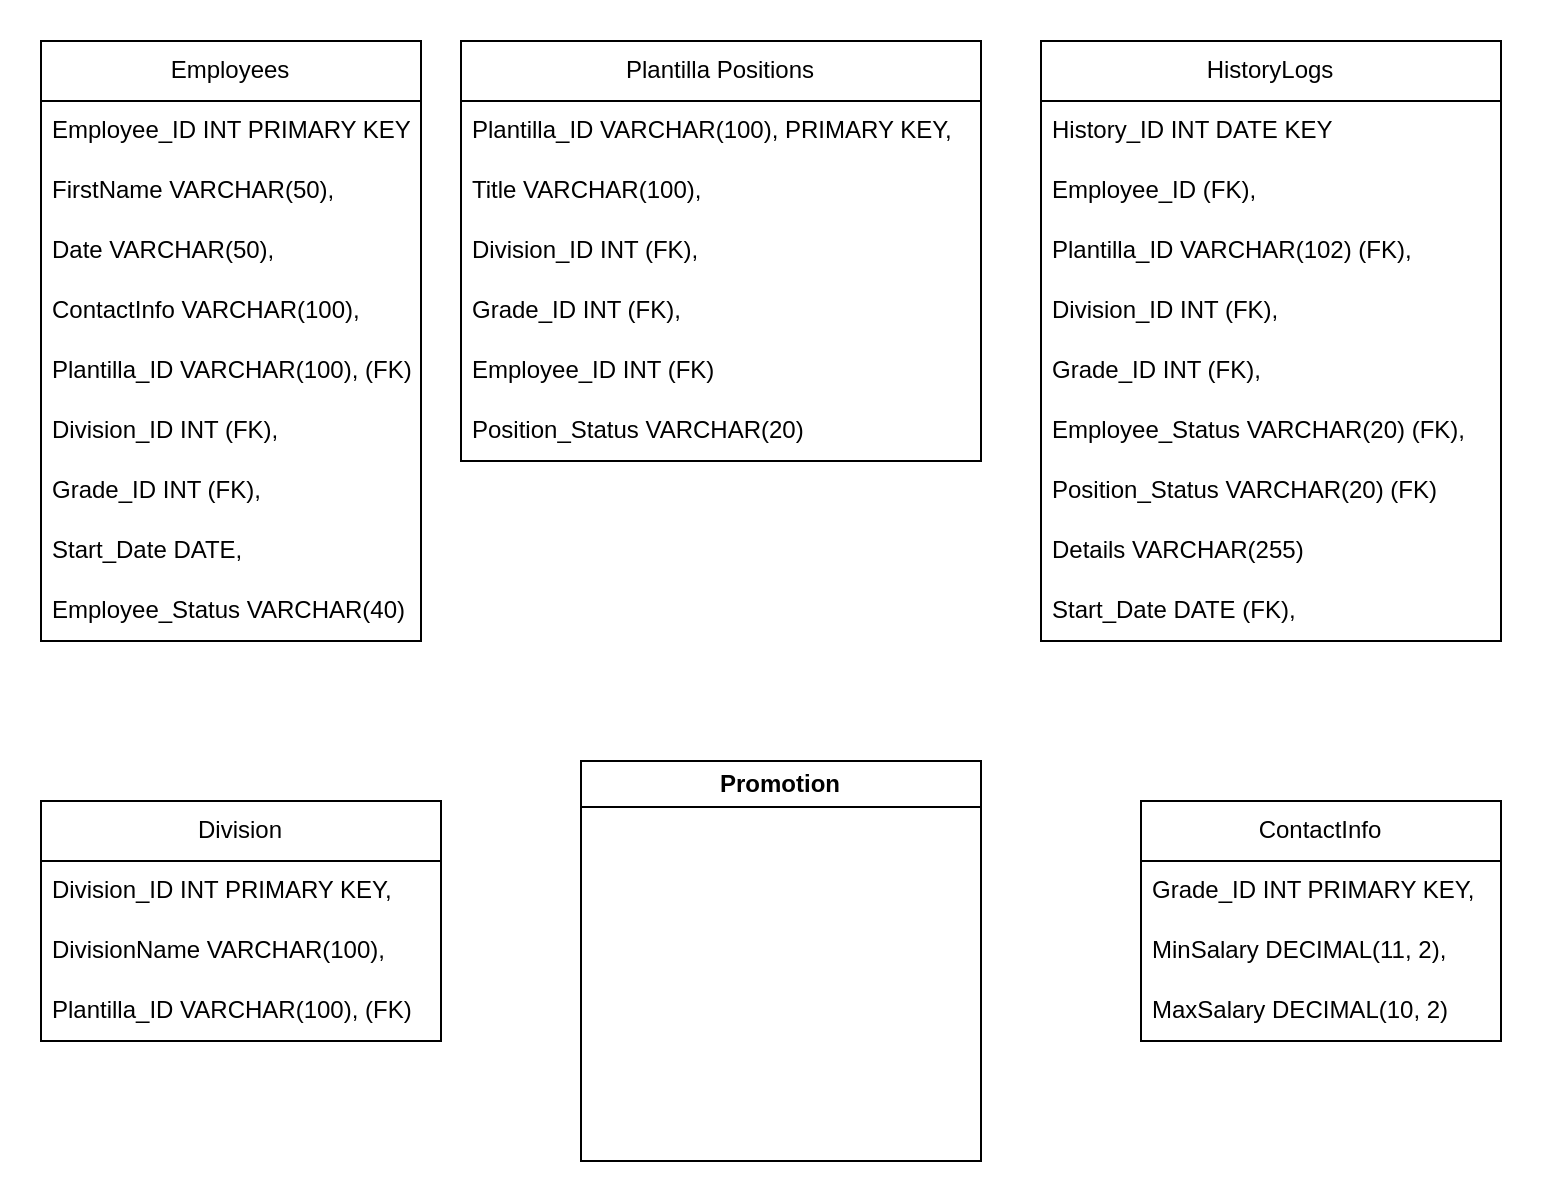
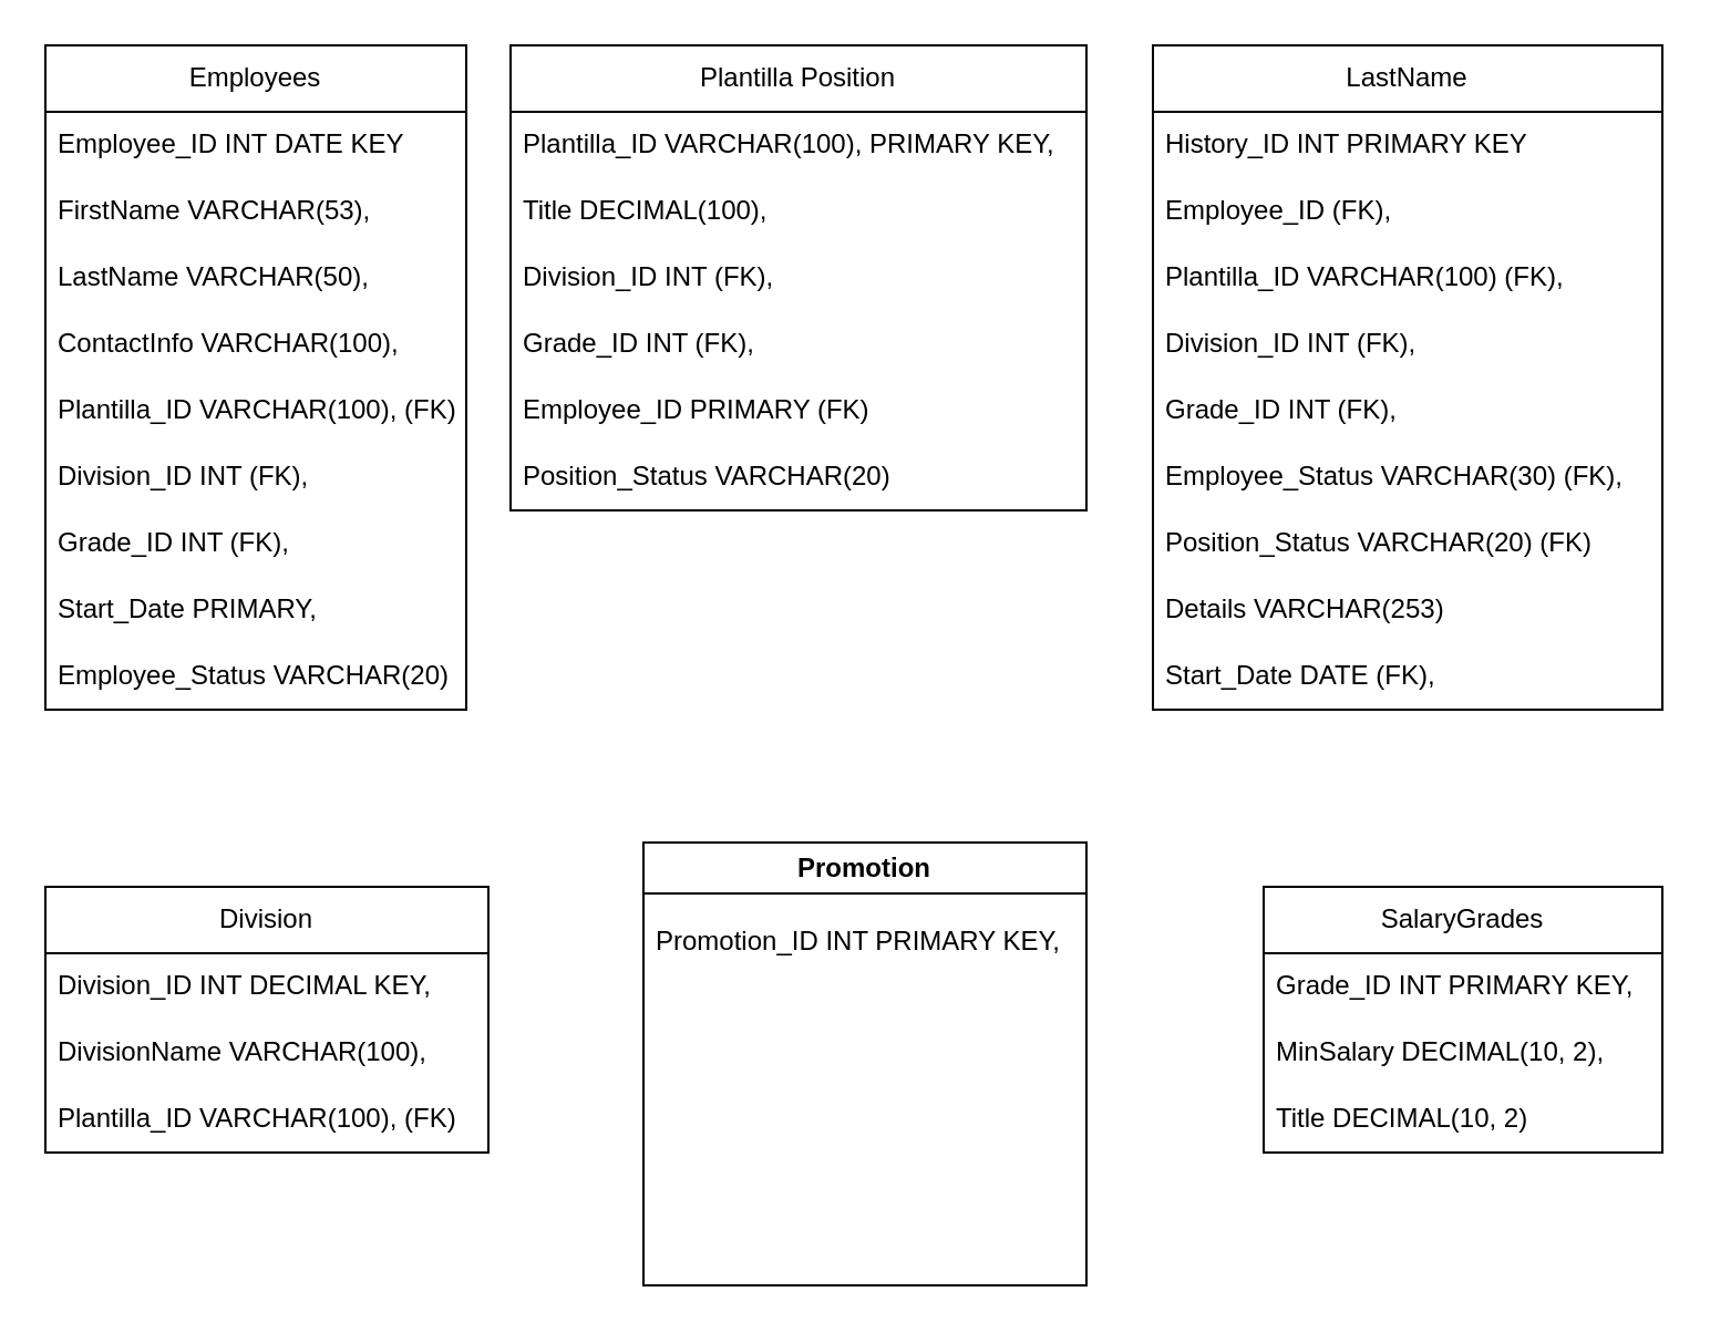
  <mxCell id="0" />
  <mxCell id="1" parent="0" />
  <mxCell id="2" value="Employees" style="swimlane;fontStyle=0;childLayout=stackLayout;horizontal=1;startSize=30;horizontalStack=0;resizeParent=1;resizeParentMax=0;resizeLast=0;collapsible=1;marginBottom=0;whiteSpace=wrap;html=1;labelBackgroundColor=none;" parent="1" vertex="1"><mxGeometry x="20" y="20" width="190" height="300" as="geometry"><mxRectangle x="10" y="140" width="100" height="30" as="alternateBounds" /></mxGeometry></mxCell>
- <mxCell id="3" value="Employee_ID INT PRIMARY KEY" style="text;strokeColor=none;fillColor=none;align=left;verticalAlign=middle;spacingLeft=4;spacingRight=4;overflow=hidden;points=[[0,0.5],[1,0.5]];portConstraint=eastwest;rotatable=0;whiteSpace=wrap;html=1;labelBackgroundColor=none;" parent="2" vertex="1"><mxGeometry y="30" width="190" height="30" as="geometry" /></mxCell>
- <mxCell id="4" value="FirstName VARCHAR(50)," style="text;strokeColor=none;fillColor=none;align=left;verticalAlign=middle;spacingLeft=4;spacingRight=4;overflow=hidden;points=[[0,0.5],[1,0.5]];portConstraint=eastwest;rotatable=0;whiteSpace=wrap;html=1;labelBackgroundColor=none;" parent="2" vertex="1"><mxGeometry y="60" width="190" height="30" as="geometry" /></mxCell>
- <mxCell id="5" value="Date VARCHAR(50)," style="text;strokeColor=none;fillColor=none;align=left;verticalAlign=middle;spacingLeft=4;spacingRight=4;overflow=hidden;points=[[0,0.5],[1,0.5]];portConstraint=eastwest;rotatable=0;whiteSpace=wrap;html=1;labelBackgroundColor=none;" parent="2" vertex="1"><mxGeometry y="90" width="190" height="30" as="geometry" /></mxCell>
+ <mxCell id="3" value="Employee_ID INT DATE KEY" style="text;strokeColor=none;fillColor=none;align=left;verticalAlign=middle;spacingLeft=4;spacingRight=4;overflow=hidden;points=[[0,0.5],[1,0.5]];portConstraint=eastwest;rotatable=0;whiteSpace=wrap;html=1;labelBackgroundColor=none;" parent="2" vertex="1"><mxGeometry y="30" width="190" height="30" as="geometry" /></mxCell>
+ <mxCell id="4" value="FirstName VARCHAR(53)," style="text;strokeColor=none;fillColor=none;align=left;verticalAlign=middle;spacingLeft=4;spacingRight=4;overflow=hidden;points=[[0,0.5],[1,0.5]];portConstraint=eastwest;rotatable=0;whiteSpace=wrap;html=1;labelBackgroundColor=none;" parent="2" vertex="1"><mxGeometry y="60" width="190" height="30" as="geometry" /></mxCell>
+ <mxCell id="5" value="LastName VARCHAR(50)," style="text;strokeColor=none;fillColor=none;align=left;verticalAlign=middle;spacingLeft=4;spacingRight=4;overflow=hidden;points=[[0,0.5],[1,0.5]];portConstraint=eastwest;rotatable=0;whiteSpace=wrap;html=1;labelBackgroundColor=none;" parent="2" vertex="1"><mxGeometry y="90" width="190" height="30" as="geometry" /></mxCell>
  <mxCell id="6" value="ContactInfo VARCHAR(100)," style="text;strokeColor=none;fillColor=none;align=left;verticalAlign=middle;spacingLeft=4;spacingRight=4;overflow=hidden;points=[[0,0.5],[1,0.5]];portConstraint=eastwest;rotatable=0;whiteSpace=wrap;html=1;labelBackgroundColor=none;" parent="2" vertex="1"><mxGeometry y="120" width="190" height="30" as="geometry" /></mxCell>
  <mxCell id="7" value="Plantilla_ID VARCHAR(100), (FK)" style="text;strokeColor=none;fillColor=none;align=left;verticalAlign=middle;spacingLeft=4;spacingRight=4;overflow=hidden;points=[[0,0.5],[1,0.5]];portConstraint=eastwest;rotatable=0;whiteSpace=wrap;html=1;labelBackgroundColor=none;" parent="2" vertex="1"><mxGeometry y="150" width="190" height="30" as="geometry" /></mxCell>
  <mxCell id="8" value="Division_ID INT (FK)," style="text;strokeColor=none;fillColor=none;align=left;verticalAlign=middle;spacingLeft=4;spacingRight=4;overflow=hidden;points=[[0,0.5],[1,0.5]];portConstraint=eastwest;rotatable=0;whiteSpace=wrap;html=1;labelBackgroundColor=none;" parent="2" vertex="1"><mxGeometry y="180" width="190" height="30" as="geometry" /></mxCell>
  <mxCell id="9" value="Grade_ID INT (FK)," style="text;strokeColor=none;fillColor=none;align=left;verticalAlign=middle;spacingLeft=4;spacingRight=4;overflow=hidden;points=[[0,0.5],[1,0.5]];portConstraint=eastwest;rotatable=0;whiteSpace=wrap;html=1;labelBackgroundColor=none;" parent="2" vertex="1"><mxGeometry y="210" width="190" height="30" as="geometry" /></mxCell>
- <mxCell id="10" value="Start_Date DATE," style="text;strokeColor=none;fillColor=none;align=left;verticalAlign=middle;spacingLeft=4;spacingRight=4;overflow=hidden;points=[[0,0.5],[1,0.5]];portConstraint=eastwest;rotatable=0;whiteSpace=wrap;html=1;labelBackgroundColor=none;" parent="2" vertex="1"><mxGeometry y="240" width="190" height="30" as="geometry" /></mxCell>
- <mxCell id="11" value="Employee_Status VARCHAR(40)" style="text;strokeColor=none;fillColor=none;align=left;verticalAlign=middle;spacingLeft=4;spacingRight=4;overflow=hidden;points=[[0,0.5],[1,0.5]];portConstraint=eastwest;rotatable=0;whiteSpace=wrap;html=1;labelBackgroundColor=none;" parent="2" vertex="1"><mxGeometry y="270" width="190" height="30" as="geometry" /></mxCell>
- <mxCell id="12" value="Plantilla Positions" style="swimlane;fontStyle=0;childLayout=stackLayout;horizontal=1;startSize=30;horizontalStack=0;resizeParent=1;resizeParentMax=0;resizeLast=0;collapsible=1;marginBottom=0;whiteSpace=wrap;html=1;labelBackgroundColor=none;" parent="1" vertex="1"><mxGeometry x="230" y="20" width="260" height="210" as="geometry" /></mxCell>
+ <mxCell id="10" value="Start_Date PRIMARY," style="text;strokeColor=none;fillColor=none;align=left;verticalAlign=middle;spacingLeft=4;spacingRight=4;overflow=hidden;points=[[0,0.5],[1,0.5]];portConstraint=eastwest;rotatable=0;whiteSpace=wrap;html=1;labelBackgroundColor=none;" parent="2" vertex="1"><mxGeometry y="240" width="190" height="30" as="geometry" /></mxCell>
+ <mxCell id="11" value="Employee_Status VARCHAR(20)" style="text;strokeColor=none;fillColor=none;align=left;verticalAlign=middle;spacingLeft=4;spacingRight=4;overflow=hidden;points=[[0,0.5],[1,0.5]];portConstraint=eastwest;rotatable=0;whiteSpace=wrap;html=1;labelBackgroundColor=none;" parent="2" vertex="1"><mxGeometry y="270" width="190" height="30" as="geometry" /></mxCell>
+ <mxCell id="12" value="Plantilla Position" style="swimlane;fontStyle=0;childLayout=stackLayout;horizontal=1;startSize=30;horizontalStack=0;resizeParent=1;resizeParentMax=0;resizeLast=0;collapsible=1;marginBottom=0;whiteSpace=wrap;html=1;labelBackgroundColor=none;" parent="1" vertex="1"><mxGeometry x="230" y="20" width="260" height="210" as="geometry" /></mxCell>
  <mxCell id="13" value="Plantilla_ID VARCHAR(100),&amp;nbsp;PRIMARY KEY," style="text;strokeColor=none;fillColor=none;align=left;verticalAlign=middle;spacingLeft=4;spacingRight=4;overflow=hidden;points=[[0,0.5],[1,0.5]];portConstraint=eastwest;rotatable=0;whiteSpace=wrap;html=1;labelBackgroundColor=none;" parent="12" vertex="1"><mxGeometry y="30" width="260" height="30" as="geometry" /></mxCell>
- <mxCell id="14" value="Title VARCHAR(100)," style="text;strokeColor=none;fillColor=none;align=left;verticalAlign=middle;spacingLeft=4;spacingRight=4;overflow=hidden;points=[[0,0.5],[1,0.5]];portConstraint=eastwest;rotatable=0;whiteSpace=wrap;html=1;labelBackgroundColor=none;" parent="12" vertex="1"><mxGeometry y="60" width="260" height="30" as="geometry" /></mxCell>
+ <mxCell id="14" value="Title DECIMAL(100)," style="text;strokeColor=none;fillColor=none;align=left;verticalAlign=middle;spacingLeft=4;spacingRight=4;overflow=hidden;points=[[0,0.5],[1,0.5]];portConstraint=eastwest;rotatable=0;whiteSpace=wrap;html=1;labelBackgroundColor=none;" parent="12" vertex="1"><mxGeometry y="60" width="260" height="30" as="geometry" /></mxCell>
  <mxCell id="15" value="Division_ID INT (FK)," style="text;strokeColor=none;fillColor=none;align=left;verticalAlign=middle;spacingLeft=4;spacingRight=4;overflow=hidden;points=[[0,0.5],[1,0.5]];portConstraint=eastwest;rotatable=0;whiteSpace=wrap;html=1;labelBackgroundColor=none;" parent="12" vertex="1"><mxGeometry y="90" width="260" height="30" as="geometry" /></mxCell>
  <mxCell id="16" value="Grade_ID INT (FK),&amp;nbsp;" style="text;strokeColor=none;fillColor=none;align=left;verticalAlign=middle;spacingLeft=4;spacingRight=4;overflow=hidden;points=[[0,0.5],[1,0.5]];portConstraint=eastwest;rotatable=0;whiteSpace=wrap;html=1;labelBackgroundColor=none;" parent="12" vertex="1"><mxGeometry y="120" width="260" height="30" as="geometry" /></mxCell>
- <mxCell id="17" value="Employee_ID INT (FK)" style="text;strokeColor=none;fillColor=none;align=left;verticalAlign=middle;spacingLeft=4;spacingRight=4;overflow=hidden;points=[[0,0.5],[1,0.5]];portConstraint=eastwest;rotatable=0;whiteSpace=wrap;html=1;labelBackgroundColor=none;" parent="12" vertex="1"><mxGeometry y="150" width="260" height="30" as="geometry" /></mxCell>
+ <mxCell id="17" value="Employee_ID PRIMARY (FK)" style="text;strokeColor=none;fillColor=none;align=left;verticalAlign=middle;spacingLeft=4;spacingRight=4;overflow=hidden;points=[[0,0.5],[1,0.5]];portConstraint=eastwest;rotatable=0;whiteSpace=wrap;html=1;labelBackgroundColor=none;" parent="12" vertex="1"><mxGeometry y="150" width="260" height="30" as="geometry" /></mxCell>
  <mxCell id="18" value="Position_Status VARCHAR(20)" style="text;strokeColor=none;fillColor=none;align=left;verticalAlign=middle;spacingLeft=4;spacingRight=4;overflow=hidden;points=[[0,0.5],[1,0.5]];portConstraint=eastwest;rotatable=0;whiteSpace=wrap;html=1;labelBackgroundColor=none;" parent="12" vertex="1"><mxGeometry y="180" width="260" height="30" as="geometry" /></mxCell>
  <mxCell id="19" value="Division" style="swimlane;fontStyle=0;childLayout=stackLayout;horizontal=1;startSize=30;horizontalStack=0;resizeParent=1;resizeParentMax=0;resizeLast=0;collapsible=1;marginBottom=0;whiteSpace=wrap;html=1;labelBackgroundColor=none;" parent="1" vertex="1"><mxGeometry x="20" y="400" width="200" height="120" as="geometry" /></mxCell>
- <mxCell id="20" value="Division_ID INT PRIMARY KEY," style="text;strokeColor=none;fillColor=none;align=left;verticalAlign=middle;spacingLeft=4;spacingRight=4;overflow=hidden;points=[[0,0.5],[1,0.5]];portConstraint=eastwest;rotatable=0;whiteSpace=wrap;html=1;labelBackgroundColor=none;" parent="19" vertex="1"><mxGeometry y="30" width="200" height="30" as="geometry" /></mxCell>
+ <mxCell id="20" value="Division_ID INT DECIMAL KEY," style="text;strokeColor=none;fillColor=none;align=left;verticalAlign=middle;spacingLeft=4;spacingRight=4;overflow=hidden;points=[[0,0.5],[1,0.5]];portConstraint=eastwest;rotatable=0;whiteSpace=wrap;html=1;labelBackgroundColor=none;" parent="19" vertex="1"><mxGeometry y="30" width="200" height="30" as="geometry" /></mxCell>
  <mxCell id="21" value="DivisionName VARCHAR(100)," style="text;strokeColor=none;fillColor=none;align=left;verticalAlign=middle;spacingLeft=4;spacingRight=4;overflow=hidden;points=[[0,0.5],[1,0.5]];portConstraint=eastwest;rotatable=0;whiteSpace=wrap;html=1;labelBackgroundColor=none;" parent="19" vertex="1"><mxGeometry y="60" width="200" height="30" as="geometry" /></mxCell>
  <mxCell id="22" value="Plantilla_ID VARCHAR(100), (FK)" style="text;strokeColor=none;fillColor=none;align=left;verticalAlign=middle;spacingLeft=4;spacingRight=4;overflow=hidden;points=[[0,0.5],[1,0.5]];portConstraint=eastwest;rotatable=0;whiteSpace=wrap;html=1;labelBackgroundColor=none;" parent="19" vertex="1"><mxGeometry y="90" width="200" height="30" as="geometry" /></mxCell>
- <mxCell id="23" value="ContactInfo" style="swimlane;fontStyle=0;childLayout=stackLayout;horizontal=1;startSize=30;horizontalStack=0;resizeParent=1;resizeParentMax=0;resizeLast=0;collapsible=1;marginBottom=0;whiteSpace=wrap;html=1;labelBackgroundColor=none;" parent="1" vertex="1"><mxGeometry x="570" y="400" width="180" height="120" as="geometry" /></mxCell>
+ <mxCell id="23" value="SalaryGrades" style="swimlane;fontStyle=0;childLayout=stackLayout;horizontal=1;startSize=30;horizontalStack=0;resizeParent=1;resizeParentMax=0;resizeLast=0;collapsible=1;marginBottom=0;whiteSpace=wrap;html=1;labelBackgroundColor=none;" parent="1" vertex="1"><mxGeometry x="570" y="400" width="180" height="120" as="geometry" /></mxCell>
  <mxCell id="24" value="Grade_ID INT PRIMARY KEY," style="text;strokeColor=none;fillColor=none;align=left;verticalAlign=middle;spacingLeft=4;spacingRight=4;overflow=hidden;points=[[0,0.5],[1,0.5]];portConstraint=eastwest;rotatable=0;whiteSpace=wrap;html=1;labelBackgroundColor=none;" parent="23" vertex="1"><mxGeometry y="30" width="180" height="30" as="geometry" /></mxCell>
- <mxCell id="25" value="MinSalary DECIMAL(11, 2)," style="text;strokeColor=none;fillColor=none;align=left;verticalAlign=middle;spacingLeft=4;spacingRight=4;overflow=hidden;points=[[0,0.5],[1,0.5]];portConstraint=eastwest;rotatable=0;whiteSpace=wrap;html=1;labelBackgroundColor=none;" parent="23" vertex="1"><mxGeometry y="60" width="180" height="30" as="geometry" /></mxCell>
- <mxCell id="26" value="MaxSalary DECIMAL(10, 2)" style="text;strokeColor=none;fillColor=none;align=left;verticalAlign=middle;spacingLeft=4;spacingRight=4;overflow=hidden;points=[[0,0.5],[1,0.5]];portConstraint=eastwest;rotatable=0;whiteSpace=wrap;html=1;labelBackgroundColor=none;" parent="23" vertex="1"><mxGeometry y="90" width="180" height="30" as="geometry" /></mxCell>
- <mxCell id="27" value="HistoryLogs" style="swimlane;fontStyle=0;childLayout=stackLayout;horizontal=1;startSize=30;horizontalStack=0;resizeParent=1;resizeParentMax=0;resizeLast=0;collapsible=1;marginBottom=0;whiteSpace=wrap;html=1;labelBackgroundColor=none;" parent="1" vertex="1"><mxGeometry x="520" y="20" width="230" height="300" as="geometry" /></mxCell>
- <mxCell id="28" value="History_ID INT DATE KEY" style="text;strokeColor=none;fillColor=none;align=left;verticalAlign=middle;spacingLeft=4;spacingRight=4;overflow=hidden;points=[[0,0.5],[1,0.5]];portConstraint=eastwest;rotatable=0;whiteSpace=wrap;html=1;labelBackgroundColor=none;" parent="27" vertex="1"><mxGeometry y="30" width="230" height="30" as="geometry" /></mxCell>
+ <mxCell id="25" value="MinSalary DECIMAL(10, 2)," style="text;strokeColor=none;fillColor=none;align=left;verticalAlign=middle;spacingLeft=4;spacingRight=4;overflow=hidden;points=[[0,0.5],[1,0.5]];portConstraint=eastwest;rotatable=0;whiteSpace=wrap;html=1;labelBackgroundColor=none;" parent="23" vertex="1"><mxGeometry y="60" width="180" height="30" as="geometry" /></mxCell>
+ <mxCell id="26" value="Title DECIMAL(10, 2)" style="text;strokeColor=none;fillColor=none;align=left;verticalAlign=middle;spacingLeft=4;spacingRight=4;overflow=hidden;points=[[0,0.5],[1,0.5]];portConstraint=eastwest;rotatable=0;whiteSpace=wrap;html=1;labelBackgroundColor=none;" parent="23" vertex="1"><mxGeometry y="90" width="180" height="30" as="geometry" /></mxCell>
+ <mxCell id="27" value="LastName" style="swimlane;fontStyle=0;childLayout=stackLayout;horizontal=1;startSize=30;horizontalStack=0;resizeParent=1;resizeParentMax=0;resizeLast=0;collapsible=1;marginBottom=0;whiteSpace=wrap;html=1;labelBackgroundColor=none;" parent="1" vertex="1"><mxGeometry x="520" y="20" width="230" height="300" as="geometry" /></mxCell>
+ <mxCell id="28" value="History_ID INT PRIMARY KEY" style="text;strokeColor=none;fillColor=none;align=left;verticalAlign=middle;spacingLeft=4;spacingRight=4;overflow=hidden;points=[[0,0.5],[1,0.5]];portConstraint=eastwest;rotatable=0;whiteSpace=wrap;html=1;labelBackgroundColor=none;" parent="27" vertex="1"><mxGeometry y="30" width="230" height="30" as="geometry" /></mxCell>
  <mxCell id="29" value="Employee_ID (FK)," style="text;strokeColor=none;fillColor=none;align=left;verticalAlign=middle;spacingLeft=4;spacingRight=4;overflow=hidden;points=[[0,0.5],[1,0.5]];portConstraint=eastwest;rotatable=0;whiteSpace=wrap;html=1;labelBackgroundColor=none;" parent="27" vertex="1"><mxGeometry y="60" width="230" height="30" as="geometry" /></mxCell>
- <mxCell id="30" value="Plantilla_ID VARCHAR(102) (FK)," style="text;strokeColor=none;fillColor=none;align=left;verticalAlign=middle;spacingLeft=4;spacingRight=4;overflow=hidden;points=[[0,0.5],[1,0.5]];portConstraint=eastwest;rotatable=0;whiteSpace=wrap;html=1;labelBackgroundColor=none;" parent="27" vertex="1"><mxGeometry y="90" width="230" height="30" as="geometry" /></mxCell>
+ <mxCell id="30" value="Plantilla_ID VARCHAR(100) (FK)," style="text;strokeColor=none;fillColor=none;align=left;verticalAlign=middle;spacingLeft=4;spacingRight=4;overflow=hidden;points=[[0,0.5],[1,0.5]];portConstraint=eastwest;rotatable=0;whiteSpace=wrap;html=1;labelBackgroundColor=none;" parent="27" vertex="1"><mxGeometry y="90" width="230" height="30" as="geometry" /></mxCell>
  <mxCell id="31" value="Division_ID INT (FK)," style="text;strokeColor=none;fillColor=none;align=left;verticalAlign=middle;spacingLeft=4;spacingRight=4;overflow=hidden;points=[[0,0.5],[1,0.5]];portConstraint=eastwest;rotatable=0;whiteSpace=wrap;html=1;labelBackgroundColor=none;" parent="27" vertex="1"><mxGeometry y="120" width="230" height="30" as="geometry" /></mxCell>
  <mxCell id="32" value="Grade_ID INT (FK)," style="text;strokeColor=none;fillColor=none;align=left;verticalAlign=middle;spacingLeft=4;spacingRight=4;overflow=hidden;points=[[0,0.5],[1,0.5]];portConstraint=eastwest;rotatable=0;whiteSpace=wrap;html=1;labelBackgroundColor=none;" parent="27" vertex="1"><mxGeometry y="150" width="230" height="30" as="geometry" /></mxCell>
- <mxCell id="33" value="Employee_Status VARCHAR(20) (FK)," style="text;strokeColor=none;fillColor=none;align=left;verticalAlign=middle;spacingLeft=4;spacingRight=4;overflow=hidden;points=[[0,0.5],[1,0.5]];portConstraint=eastwest;rotatable=0;whiteSpace=wrap;html=1;labelBackgroundColor=none;" parent="27" vertex="1"><mxGeometry y="180" width="230" height="30" as="geometry" /></mxCell>
+ <mxCell id="33" value="Employee_Status VARCHAR(30) (FK)," style="text;strokeColor=none;fillColor=none;align=left;verticalAlign=middle;spacingLeft=4;spacingRight=4;overflow=hidden;points=[[0,0.5],[1,0.5]];portConstraint=eastwest;rotatable=0;whiteSpace=wrap;html=1;labelBackgroundColor=none;" parent="27" vertex="1"><mxGeometry y="180" width="230" height="30" as="geometry" /></mxCell>
  <mxCell id="34" value="Position_Status VARCHAR(20) (FK)" style="text;strokeColor=none;fillColor=none;align=left;verticalAlign=middle;spacingLeft=4;spacingRight=4;overflow=hidden;points=[[0,0.5],[1,0.5]];portConstraint=eastwest;rotatable=0;whiteSpace=wrap;html=1;labelBackgroundColor=none;" parent="27" vertex="1"><mxGeometry y="210" width="230" height="30" as="geometry" /></mxCell>
- <mxCell id="35" value="Details VARCHAR(255)" style="text;strokeColor=none;fillColor=none;align=left;verticalAlign=middle;spacingLeft=4;spacingRight=4;overflow=hidden;points=[[0,0.5],[1,0.5]];portConstraint=eastwest;rotatable=0;whiteSpace=wrap;html=1;labelBackgroundColor=none;" parent="27" vertex="1"><mxGeometry y="240" width="230" height="30" as="geometry" /></mxCell>
+ <mxCell id="35" value="Details VARCHAR(253)" style="text;strokeColor=none;fillColor=none;align=left;verticalAlign=middle;spacingLeft=4;spacingRight=4;overflow=hidden;points=[[0,0.5],[1,0.5]];portConstraint=eastwest;rotatable=0;whiteSpace=wrap;html=1;labelBackgroundColor=none;" parent="27" vertex="1"><mxGeometry y="240" width="230" height="30" as="geometry" /></mxCell>
  <mxCell id="36" value="Start_Date DATE (FK)," style="text;strokeColor=none;fillColor=none;align=left;verticalAlign=middle;spacingLeft=4;spacingRight=4;overflow=hidden;points=[[0,0.5],[1,0.5]];portConstraint=eastwest;rotatable=0;whiteSpace=wrap;html=1;labelBackgroundColor=none;" parent="27" vertex="1"><mxGeometry y="270" width="230" height="30" as="geometry" /></mxCell>
  <mxCell id="37" value="Promotion" style="swimlane;whiteSpace=wrap;html=1;" vertex="1" parent="1"><mxGeometry x="290" y="380" width="200" height="200" as="geometry" /></mxCell>
+ <mxCell id="38" value="Promotion_ID INT PRIMARY KEY," style="text;strokeColor=none;fillColor=none;align=left;verticalAlign=middle;spacingLeft=4;spacingRight=4;overflow=hidden;points=[[0,0.5],[1,0.5]];portConstraint=eastwest;rotatable=0;whiteSpace=wrap;html=1;labelBackgroundColor=none;" vertex="1" parent="37"><mxGeometry y="30" width="200" height="30" as="geometry" /></mxCell>
